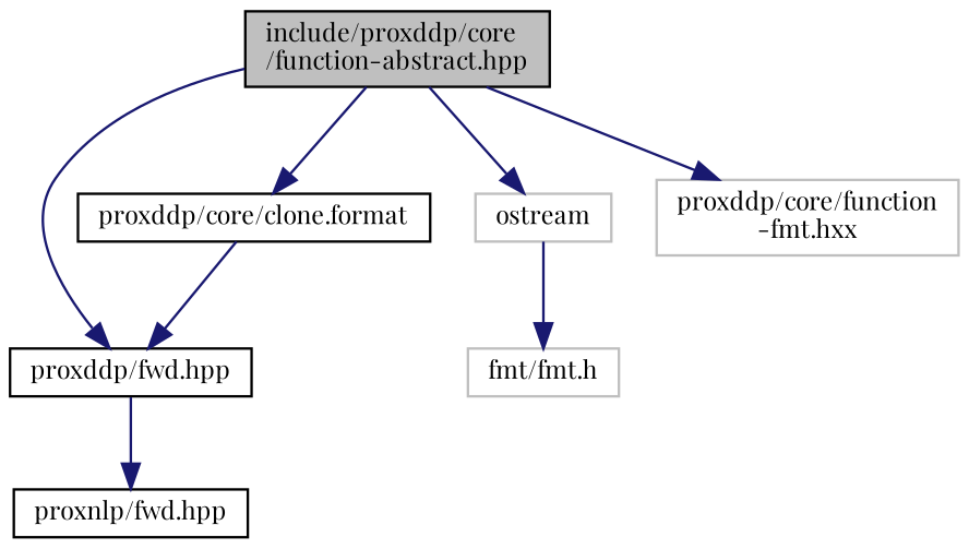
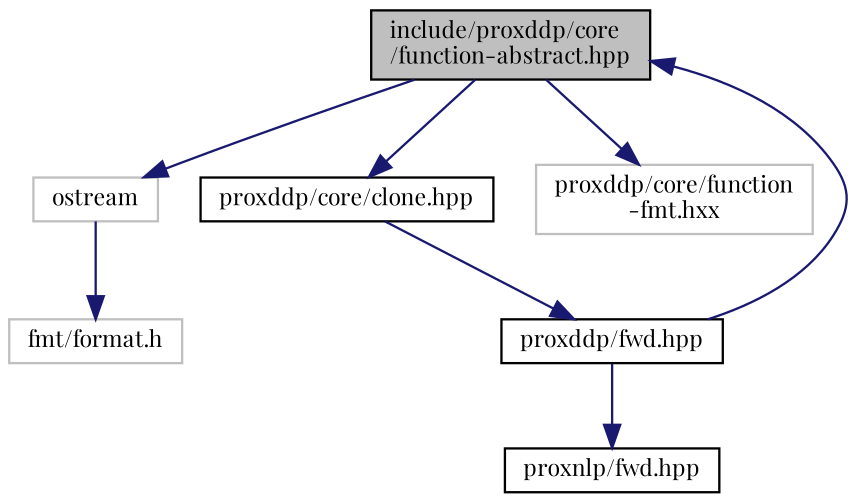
  digraph {
    fontname="Playfair Display"
    node [color=black fontname="Playfair Display" fontsize=10 shape=record]
    edge [color=midnightblue fontname="Playfair Display" fontsize=10 labelfontname=Helvetica labelfontsize=10 style=solid]
    n1 [fillcolor=grey75 fontcolor=black height=0.2 label="include/proxddp/core\l/function-abstract.hpp" style=filled width=0.4]
    n2 [height=0.2 label="proxddp/fwd.hpp" width=0.4]
-   n3 [height=0.2 label="proxddp/core/clone.format" width=0.4]
+   n3 [height=0.2 label="proxddp/core/clone.hpp" width=0.4]
    n4 [color=grey75 height=0.2 label=ostream width=0.4]
    n5 [color=grey75 height=0.2 label="proxddp/core/function\l-fmt.hxx" width=0.4]
    n6 [height=0.2 label="proxnlp/fwd.hpp" width=0.4]
-   n7 [color=grey75 height=0.2 label="fmt/fmt.h" width=0.4]
-   n1 -> n2
+   n7 [color=grey75 height=0.2 label="fmt/format.h" width=0.4]
+   n2 -> n1
    n1 -> n3
    n1 -> n4
    n1 -> n5
    n2 -> n6
    n3 -> n2
    n4 -> n7
  }
